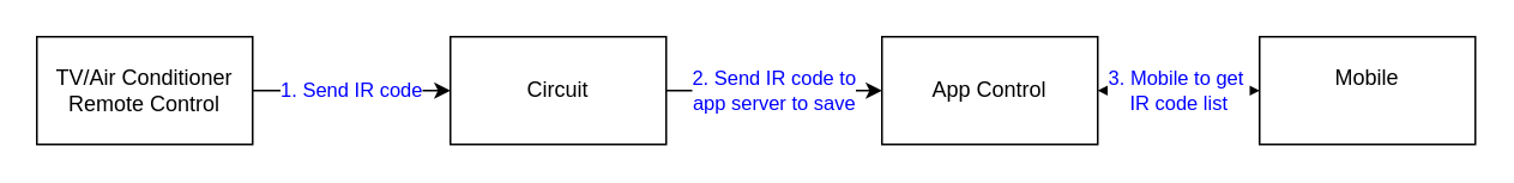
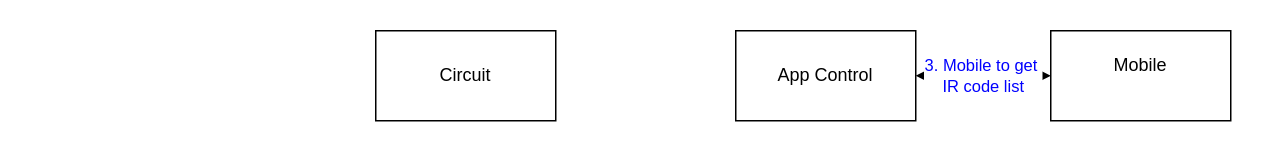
  <mxCell id="0" />
  <mxCell id="1" parent="0" />
  <mxCell id="2" value="Circuit" style="rounded=0;whiteSpace=wrap;html=1;" parent="1" vertex="1"><mxGeometry x="250" y="20" width="120" height="60" as="geometry" /></mxCell>
- <mxCell id="3" value="TV/Air Conditioner Remote Control" style="rounded=0;whiteSpace=wrap;html=1;" parent="1" vertex="1"><mxGeometry x="20" y="20" width="120" height="60" as="geometry" /></mxCell>
- <mxCell id="4" value="&lt;font color=&quot;#0000ff&quot;&gt;1. Send IR code&lt;/font&gt;&lt;br&gt;" style="endArrow=classic;html=1;entryX=0;entryY=0.5;entryDx=0;entryDy=0;exitX=1;exitY=0.5;exitDx=0;exitDy=0;" parent="1" source="3" target="2" edge="1"><mxGeometry width="50" height="50" relative="1" as="geometry"><mxPoint x="40" y="360" as="sourcePoint" /><mxPoint x="90" y="310" as="targetPoint" /></mxGeometry></mxCell>
  <mxCell id="5" value="App Control" style="rounded=0;whiteSpace=wrap;html=1;" parent="1" vertex="1"><mxGeometry x="490" y="20" width="120" height="60" as="geometry" /></mxCell>
- <mxCell id="6" value="&lt;font color=&quot;#0000ff&quot;&gt;2. Send IR code to &lt;br&gt;app server to save&lt;/font&gt;" style="endArrow=classic;html=1;entryX=0;entryY=0.5;entryDx=0;entryDy=0;exitX=1;exitY=0.5;exitDx=0;exitDy=0;" parent="1" source="2" target="5" edge="1"><mxGeometry width="50" height="50" relative="1" as="geometry"><mxPoint x="370" y="150" as="sourcePoint" /><mxPoint x="420" y="100" as="targetPoint" /><Array as="points" /></mxGeometry></mxCell>
  <mxCell id="7" value="Mobile&lt;br&gt;&lt;br&gt;" style="rounded=0;whiteSpace=wrap;html=1;" parent="1" vertex="1"><mxGeometry x="700" y="20" width="120" height="60" as="geometry" /></mxCell>
  <mxCell id="8" value="&lt;font color=&quot;#0000ff&quot;&gt;&lt;span&gt;3. Mobile to get&amp;nbsp;&lt;/span&gt;&lt;br&gt;&lt;span&gt;IR code list&lt;/span&gt;&lt;/font&gt;" style="endArrow=classic;startArrow=classic;html=1;exitX=1;exitY=0.5;exitDx=0;exitDy=0;entryX=0;entryY=0.5;entryDx=0;entryDy=0;" edge="1" parent="1" source="5" target="7"><mxGeometry width="50" height="50" relative="1" as="geometry"><mxPoint x="647" y="150" as="sourcePoint" /><mxPoint x="697" y="100" as="targetPoint" /></mxGeometry></mxCell>
